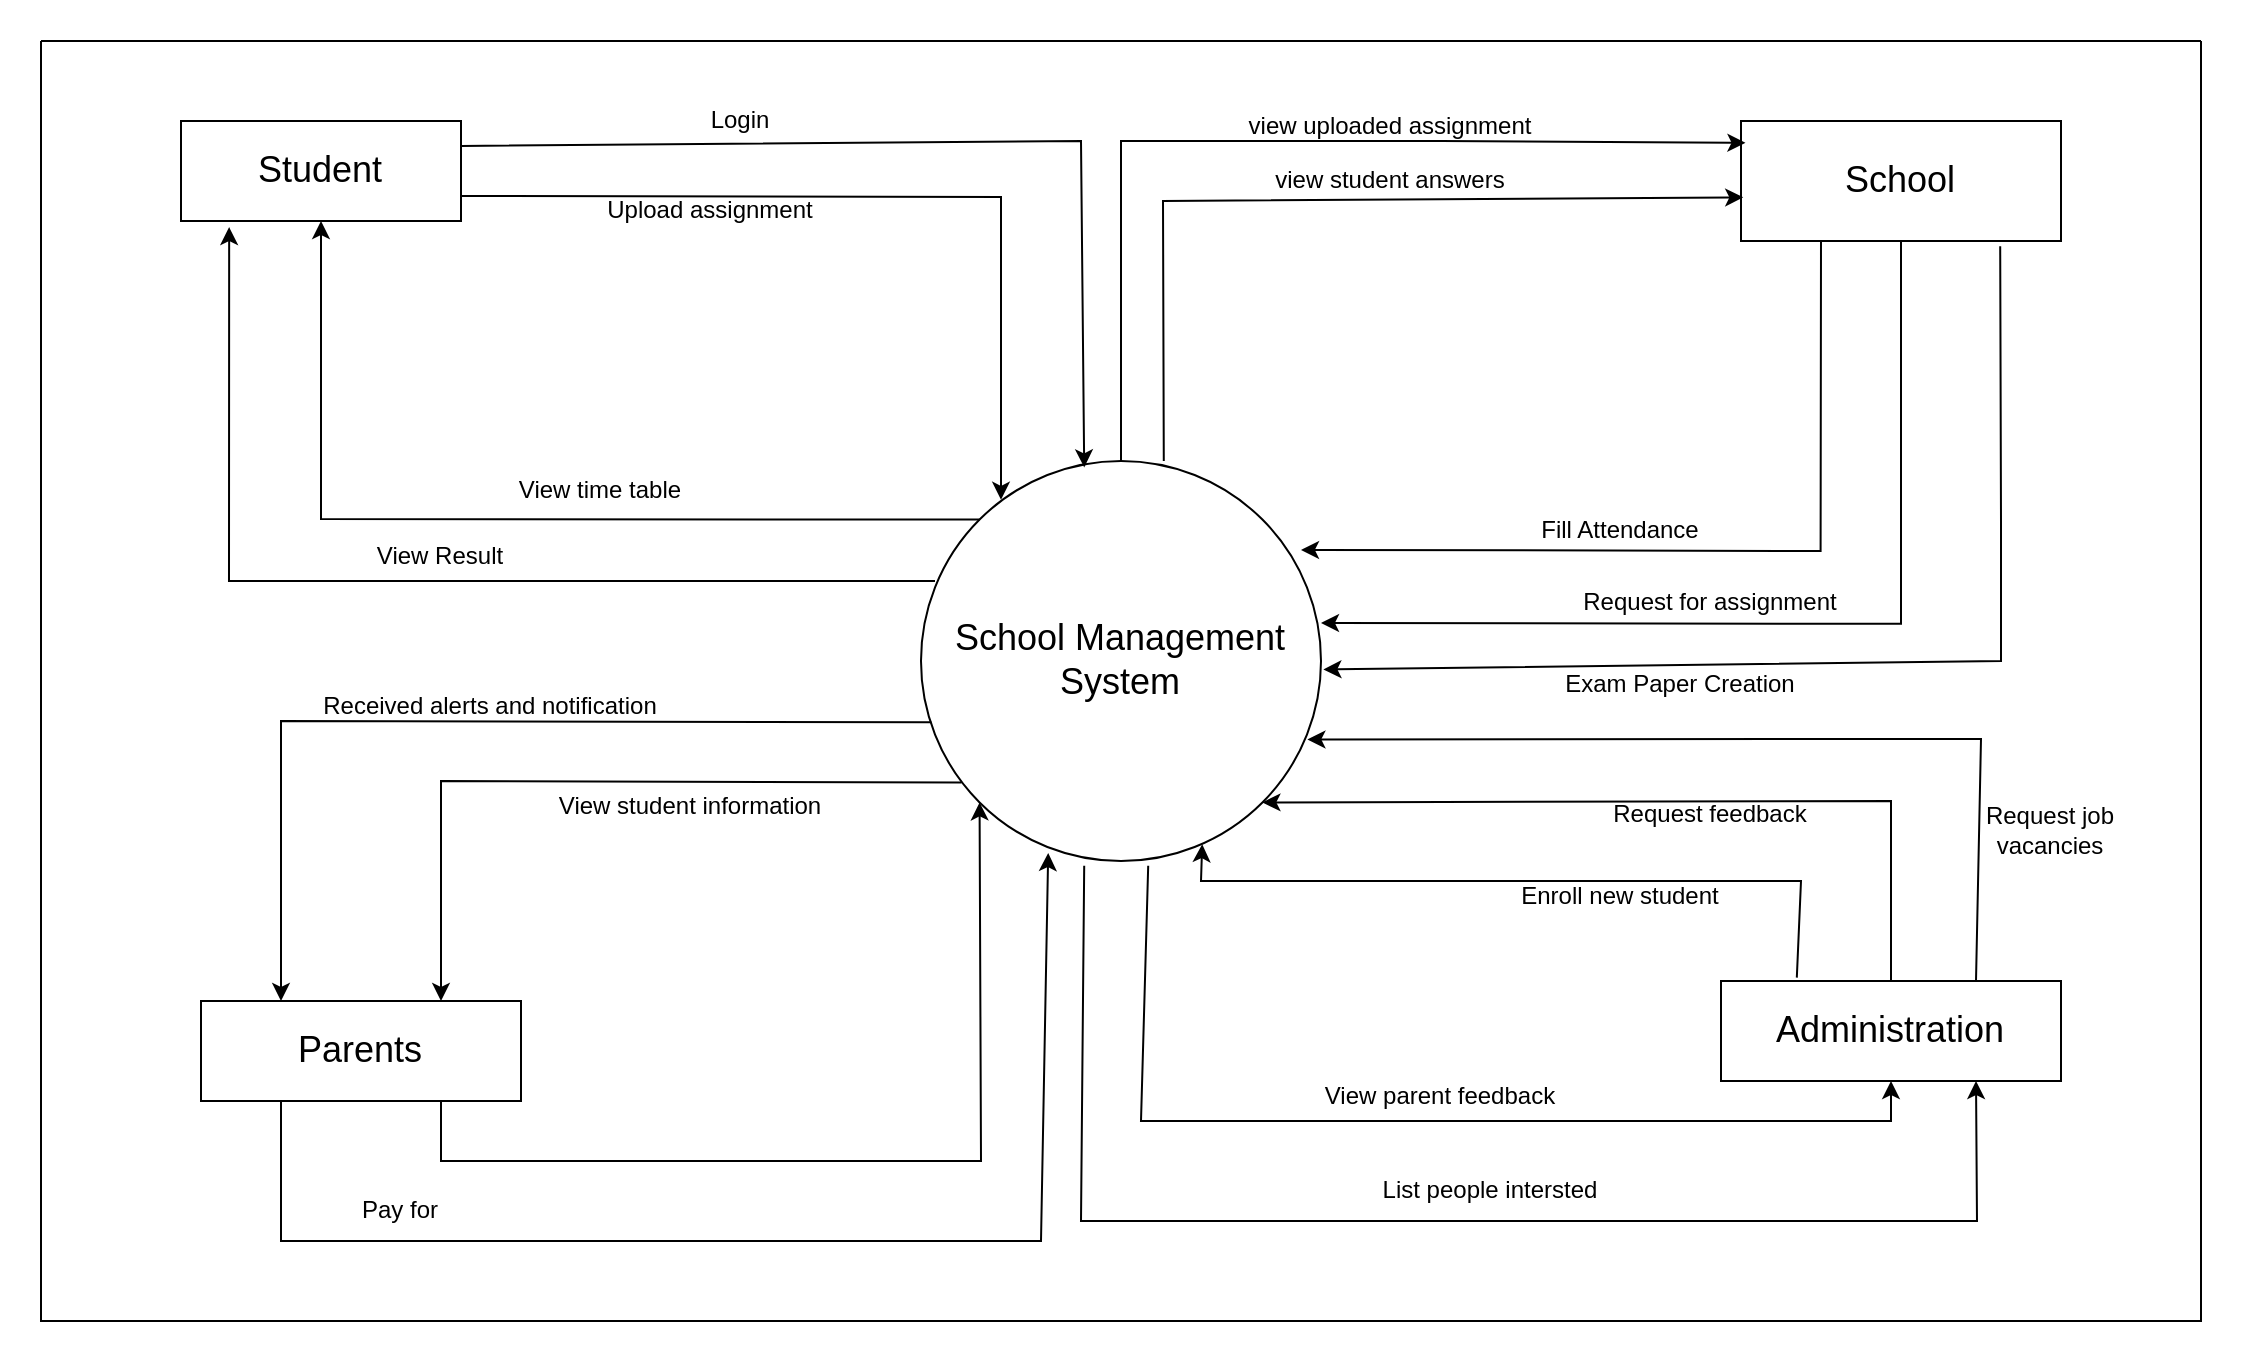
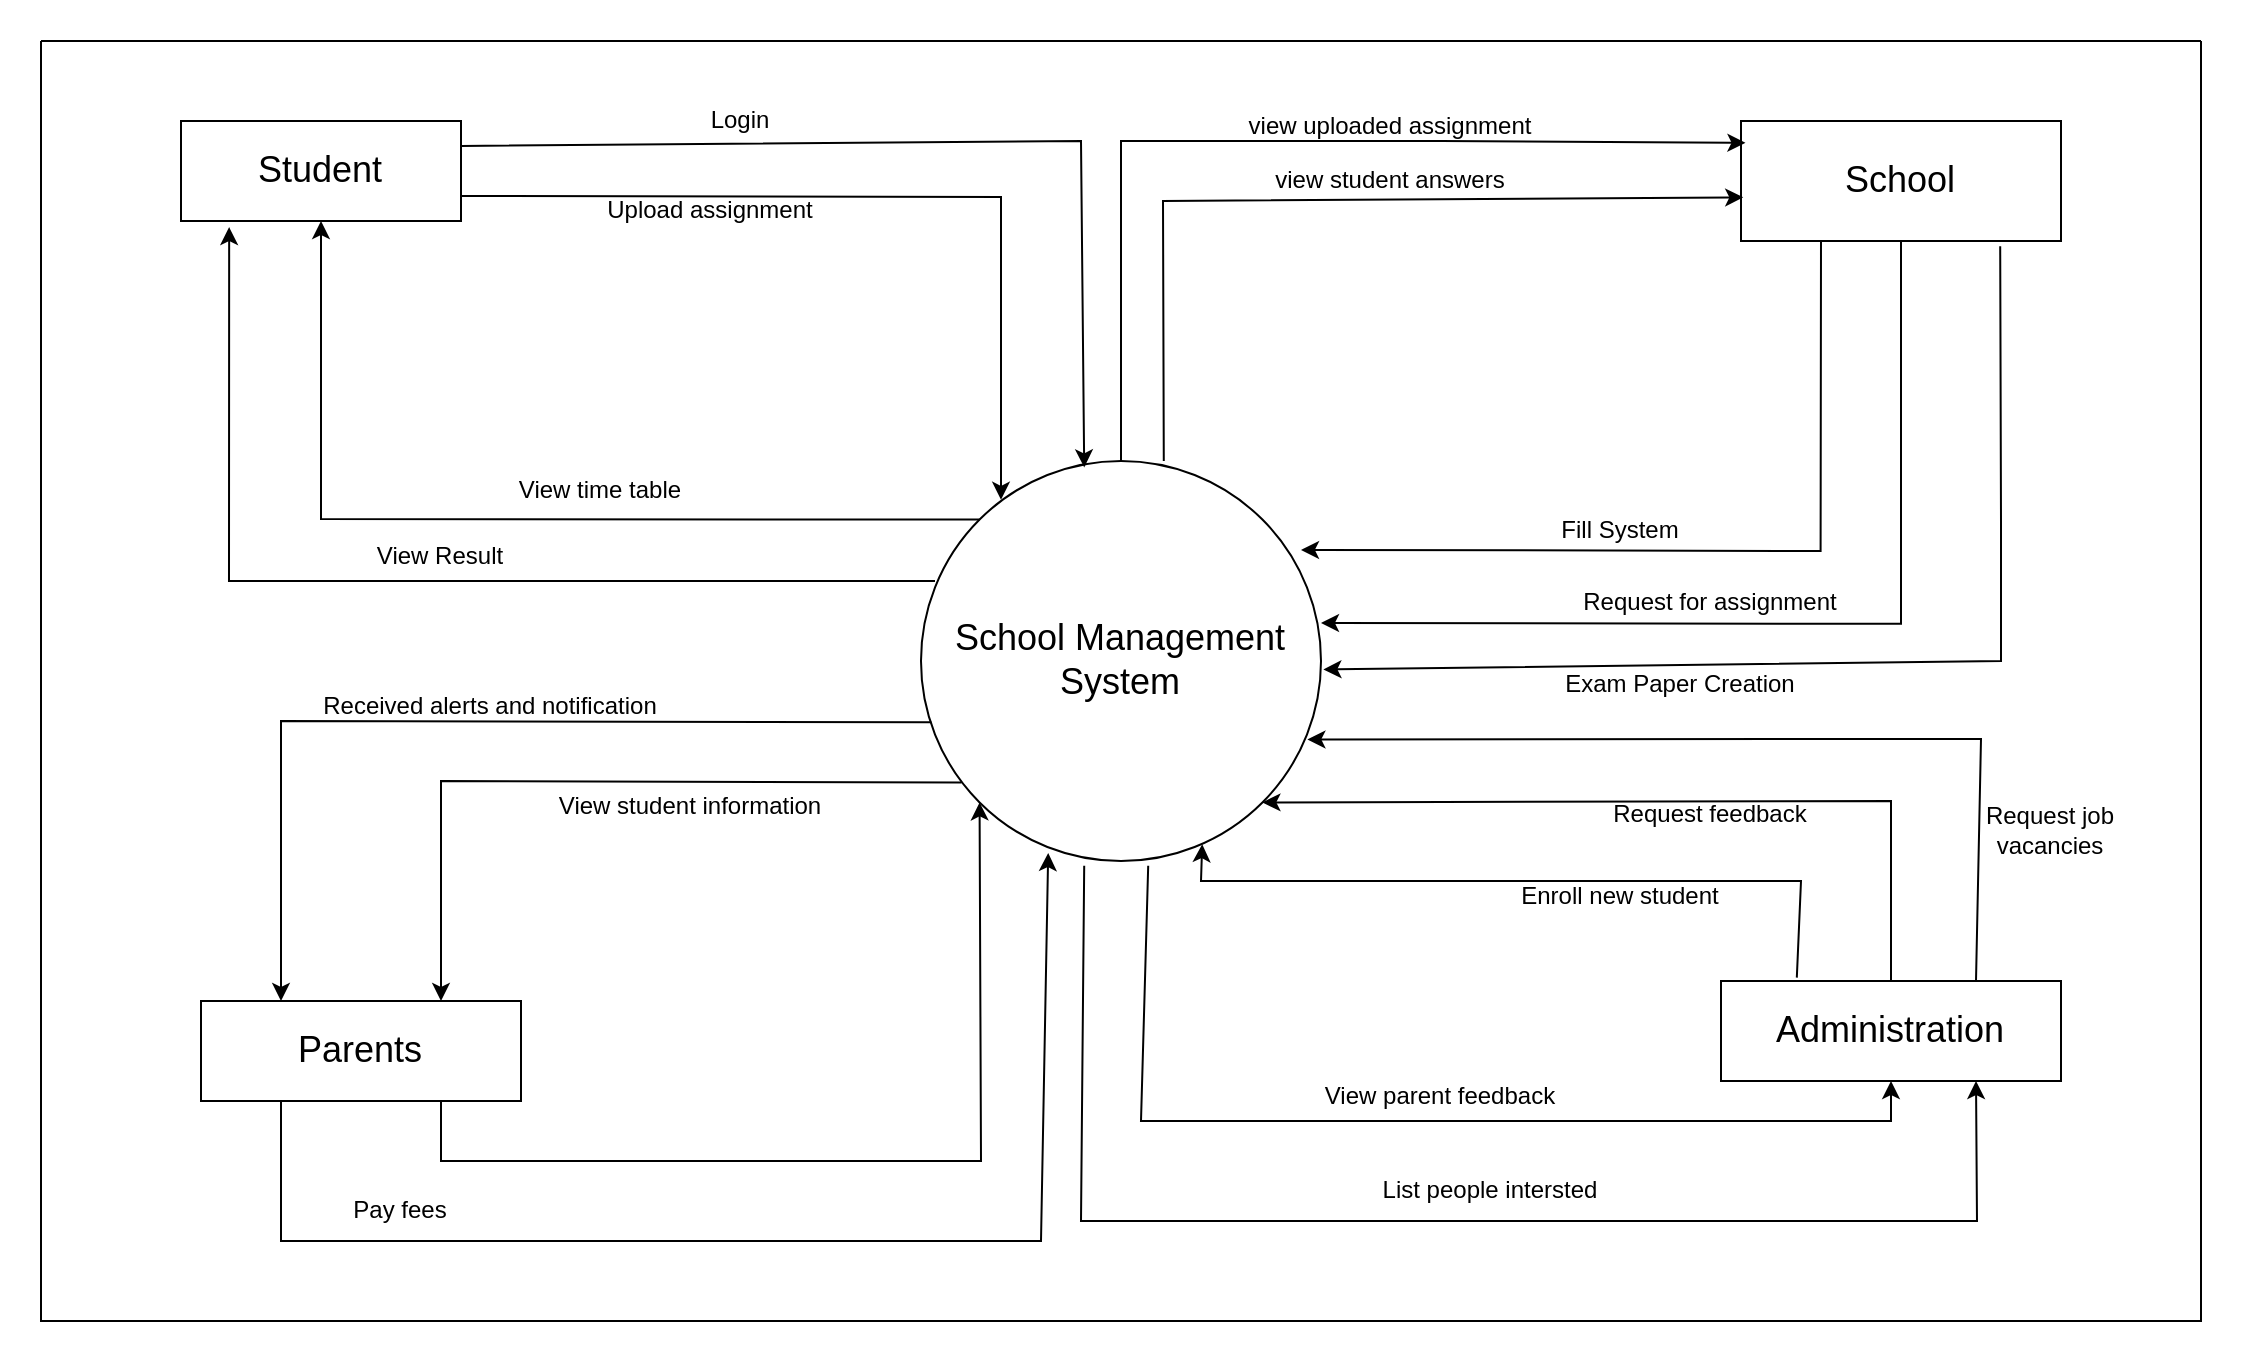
  <mxCell id="0" />
  <mxCell id="1" parent="0" />
  <mxCell id="2" value="&lt;font style=&quot;font-size: 18px;&quot;&gt;School Management System&lt;/font&gt;" style="ellipse;whiteSpace=wrap;html=1;" vertex="1" parent="1"><mxGeometry x="460" y="230" width="200" height="200" as="geometry" /></mxCell>
  <mxCell id="3" value="&lt;font style=&quot;font-size: 18px;&quot;&gt;School&lt;/font&gt;" style="rounded=0;whiteSpace=wrap;html=1;" vertex="1" parent="1"><mxGeometry x="870" y="60" width="160" height="60" as="geometry" /></mxCell>
  <mxCell id="4" value="" style="endArrow=classic;html=1;rounded=0;exitX=0.5;exitY=0;exitDx=0;exitDy=0;entryX=0.014;entryY=0.182;entryDx=0;entryDy=0;entryPerimeter=0;" edge="1" parent="1" source="2" target="3"><mxGeometry width="50" height="50" relative="1" as="geometry"><mxPoint x="650" y="170" as="sourcePoint" /><mxPoint x="700" y="120" as="targetPoint" /><Array as="points"><mxPoint x="560" y="70" /><mxPoint x="720" y="70" /></Array></mxGeometry></mxCell>
  <mxCell id="5" value="" style="endArrow=classic;html=1;rounded=0;exitX=0.607;exitY=0;exitDx=0;exitDy=0;exitPerimeter=0;entryX=0.007;entryY=0.636;entryDx=0;entryDy=0;entryPerimeter=0;" edge="1" parent="1" source="2" target="3"><mxGeometry width="50" height="50" relative="1" as="geometry"><mxPoint x="670" y="210" as="sourcePoint" /><mxPoint x="720" y="160" as="targetPoint" /><Array as="points"><mxPoint x="581" y="100" /></Array></mxGeometry></mxCell>
- <mxCell id="6" value="Fill Attendance" style="text;strokeColor=none;align=center;fillColor=none;html=1;verticalAlign=middle;whiteSpace=wrap;rounded=0;" vertex="1" parent="1"><mxGeometry x="755" y="250" width="110" height="30" as="geometry" /></mxCell>
+ <mxCell id="6" value="Fill System" style="text;strokeColor=none;align=center;fillColor=none;html=1;verticalAlign=middle;whiteSpace=wrap;rounded=0;" vertex="1" parent="1"><mxGeometry x="755" y="250" width="110" height="30" as="geometry" /></mxCell>
  <mxCell id="7" value="Exam Paper Creation" style="text;strokeColor=none;align=center;fillColor=none;html=1;verticalAlign=middle;whiteSpace=wrap;rounded=0;" vertex="1" parent="1"><mxGeometry x="770" y="327" width="140" height="30" as="geometry" /></mxCell>
  <mxCell id="8" value="Request for assignment" style="text;strokeColor=none;align=center;fillColor=none;html=1;verticalAlign=middle;whiteSpace=wrap;rounded=0;" vertex="1" parent="1"><mxGeometry x="790" y="286" width="130" height="30" as="geometry" /></mxCell>
  <mxCell id="9" value="view student answers" style="text;strokeColor=none;align=center;fillColor=none;html=1;verticalAlign=middle;whiteSpace=wrap;rounded=0;" vertex="1" parent="1"><mxGeometry x="635" y="75" width="120" height="30" as="geometry" /></mxCell>
  <mxCell id="10" value="view uploaded assignment" style="text;strokeColor=none;align=center;fillColor=none;html=1;verticalAlign=middle;whiteSpace=wrap;rounded=0;" vertex="1" parent="1"><mxGeometry x="620" y="48" width="150" height="30" as="geometry" /></mxCell>
  <mxCell id="11" value="" style="endArrow=classic;html=1;rounded=0;entryX=1.001;entryY=0.463;entryDx=0;entryDy=0;entryPerimeter=0;" edge="1" parent="1"><mxGeometry width="50" height="50" relative="1" as="geometry"><mxPoint x="910" y="120" as="sourcePoint" /><mxPoint x="650" y="274.45" as="targetPoint" /><Array as="points"><mxPoint x="909.8" y="275" /></Array></mxGeometry></mxCell>
  <mxCell id="12" value="" style="endArrow=classic;html=1;rounded=0;" edge="1" parent="1"><mxGeometry width="50" height="50" relative="1" as="geometry"><mxPoint x="950" y="120" as="sourcePoint" /><mxPoint x="660" y="311" as="targetPoint" /><Array as="points"><mxPoint x="950" y="222.42" /><mxPoint x="950" y="311.42" /></Array></mxGeometry></mxCell>
  <mxCell id="13" value="" style="endArrow=classic;html=1;rounded=0;exitX=0.81;exitY=1.043;exitDx=0;exitDy=0;exitPerimeter=0;entryX=1.006;entryY=0.521;entryDx=0;entryDy=0;entryPerimeter=0;" edge="1" parent="1" source="3" target="2"><mxGeometry width="50" height="50" relative="1" as="geometry"><mxPoint x="944" y="150" as="sourcePoint" /><mxPoint x="645" y="356" as="targetPoint" /><Array as="points"><mxPoint x="1000" y="260" /><mxPoint x="1000" y="330" /></Array></mxGeometry></mxCell>
  <mxCell id="14" value="&lt;font style=&quot;font-size: 18px;&quot;&gt;Administration&lt;/font&gt;" style="rounded=0;whiteSpace=wrap;html=1;" vertex="1" parent="1"><mxGeometry x="860" y="490" width="170" height="50" as="geometry" /></mxCell>
  <mxCell id="15" value="" style="endArrow=classic;html=1;rounded=0;exitX=0.75;exitY=0;exitDx=0;exitDy=0;entryX=0.966;entryY=0.696;entryDx=0;entryDy=0;entryPerimeter=0;" edge="1" parent="1" source="14" target="2"><mxGeometry width="50" height="50" relative="1" as="geometry"><mxPoint x="540" y="480" as="sourcePoint" /><mxPoint x="590" y="430" as="targetPoint" /><Array as="points"><mxPoint x="990" y="369" /></Array></mxGeometry></mxCell>
  <mxCell id="16" value="" style="endArrow=classic;html=1;rounded=0;exitX=0.5;exitY=0;exitDx=0;exitDy=0;entryX=1;entryY=1;entryDx=0;entryDy=0;" edge="1" parent="1" source="14" target="2"><mxGeometry width="50" height="50" relative="1" as="geometry"><mxPoint x="540" y="480" as="sourcePoint" /><mxPoint x="590" y="430" as="targetPoint" /><Array as="points"><mxPoint x="945" y="400" /></Array></mxGeometry></mxCell>
  <mxCell id="17" value="" style="endArrow=classic;html=1;rounded=0;exitX=0.223;exitY=-0.034;exitDx=0;exitDy=0;exitPerimeter=0;entryX=0.703;entryY=0.958;entryDx=0;entryDy=0;entryPerimeter=0;" edge="1" parent="1" source="14" target="2"><mxGeometry width="50" height="50" relative="1" as="geometry"><mxPoint x="790" y="460" as="sourcePoint" /><mxPoint x="840" y="410" as="targetPoint" /><Array as="points"><mxPoint x="900" y="440" /><mxPoint x="600" y="440" /></Array></mxGeometry></mxCell>
  <mxCell id="18" value="Request job vacancies" style="text;strokeColor=none;align=center;fillColor=none;html=1;verticalAlign=middle;whiteSpace=wrap;rounded=0;" vertex="1" parent="1"><mxGeometry x="990" y="400" width="70" height="30" as="geometry" /></mxCell>
  <mxCell id="19" value="Request feedback" style="text;strokeColor=none;align=center;fillColor=none;html=1;verticalAlign=middle;whiteSpace=wrap;rounded=0;" vertex="1" parent="1"><mxGeometry x="735" y="392" width="240" height="30" as="geometry" /></mxCell>
  <mxCell id="20" value="Enroll new student" style="text;strokeColor=none;align=center;fillColor=none;html=1;verticalAlign=middle;whiteSpace=wrap;rounded=0;" vertex="1" parent="1"><mxGeometry x="720" y="433" width="180" height="30" as="geometry" /></mxCell>
  <mxCell id="21" value="" style="endArrow=classic;html=1;rounded=0;entryX=0.75;entryY=1;entryDx=0;entryDy=0;exitX=0.408;exitY=1.012;exitDx=0;exitDy=0;exitPerimeter=0;" edge="1" parent="1" source="2" target="14"><mxGeometry width="50" height="50" relative="1" as="geometry"><mxPoint x="560" y="330" as="sourcePoint" /><mxPoint x="610" y="280" as="targetPoint" /><Array as="points"><mxPoint x="540" y="610" /><mxPoint x="988" y="610" /></Array></mxGeometry></mxCell>
  <mxCell id="22" value="" style="endArrow=classic;html=1;rounded=0;exitX=0.568;exitY=1.012;exitDx=0;exitDy=0;entryX=0.5;entryY=1;entryDx=0;entryDy=0;exitPerimeter=0;" edge="1" parent="1" source="2" target="14"><mxGeometry width="50" height="50" relative="1" as="geometry"><mxPoint x="550" y="450" as="sourcePoint" /><mxPoint x="600" y="400" as="targetPoint" /><Array as="points"><mxPoint x="570" y="560" /><mxPoint x="945" y="560" /></Array></mxGeometry></mxCell>
  <mxCell id="23" value="View parent feedback" style="text;strokeColor=none;align=center;fillColor=none;html=1;verticalAlign=middle;whiteSpace=wrap;rounded=0;" vertex="1" parent="1"><mxGeometry x="650" y="533" width="140" height="30" as="geometry" /></mxCell>
  <mxCell id="24" value="List people intersted" style="text;strokeColor=none;align=center;fillColor=none;html=1;verticalAlign=middle;whiteSpace=wrap;rounded=0;" vertex="1" parent="1"><mxGeometry x="680" y="580" width="130" height="30" as="geometry" /></mxCell>
  <mxCell id="25" value="&lt;font style=&quot;font-size: 18px;&quot;&gt;Parents&lt;/font&gt;" style="rounded=0;whiteSpace=wrap;html=1;" vertex="1" parent="1"><mxGeometry x="100" y="500" width="160" height="50" as="geometry" /></mxCell>
  <mxCell id="26" value="" style="endArrow=classic;html=1;rounded=0;entryX=0.25;entryY=0;entryDx=0;entryDy=0;exitX=0.026;exitY=0.653;exitDx=0;exitDy=0;exitPerimeter=0;" edge="1" parent="1" source="2" target="25"><mxGeometry width="50" height="50" relative="1" as="geometry"><mxPoint x="460" y="360" as="sourcePoint" /><mxPoint x="350" y="340" as="targetPoint" /><Array as="points"><mxPoint x="140" y="360" /></Array></mxGeometry></mxCell>
  <mxCell id="27" value="" style="endArrow=classic;html=1;rounded=0;entryX=0.75;entryY=0;entryDx=0;entryDy=0;exitX=0.101;exitY=0.804;exitDx=0;exitDy=0;exitPerimeter=0;" edge="1" parent="1" source="2" target="25"><mxGeometry width="50" height="50" relative="1" as="geometry"><mxPoint x="270" y="440" as="sourcePoint" /><mxPoint x="320" y="390" as="targetPoint" /><Array as="points"><mxPoint y="390" x="220" /></Array></mxGeometry></mxCell>
- <mxCell id="28" value="Pay for" style="text;strokeColor=none;align=center;fillColor=none;html=1;verticalAlign=middle;whiteSpace=wrap;rounded=0;" vertex="1" parent="1"><mxGeometry x="170" y="590" width="60" height="30" as="geometry" /></mxCell>
+ <mxCell id="28" value="Pay fees" style="text;strokeColor=none;align=center;fillColor=none;html=1;verticalAlign=middle;whiteSpace=wrap;rounded=0;" vertex="1" parent="1"><mxGeometry x="170" y="590" width="60" height="30" as="geometry" /></mxCell>
  <mxCell id="29" value="" style="endArrow=classic;html=1;rounded=0;exitX=0.75;exitY=1;exitDx=0;exitDy=0;entryX=0;entryY=1;entryDx=0;entryDy=0;" edge="1" parent="1" source="25" target="2"><mxGeometry width="50" height="50" relative="1" as="geometry"><mxPoint x="410" y="510" as="sourcePoint" /><mxPoint x="460" y="460" as="targetPoint" /><Array as="points"><mxPoint y="580" x="220" /><mxPoint x="490" y="580" /></Array></mxGeometry></mxCell>
  <mxCell id="30" value="" style="endArrow=classic;html=1;rounded=0;entryX=0.318;entryY=0.98;entryDx=0;entryDy=0;entryPerimeter=0;exitX=0.25;exitY=1;exitDx=0;exitDy=0;" edge="1" parent="1" source="25" target="2"><mxGeometry width="50" height="50" relative="1" as="geometry"><mxPoint x="410" y="510" as="sourcePoint" /><mxPoint x="460" y="460" as="targetPoint" /><Array as="points"><mxPoint x="140" y="620" /><mxPoint x="520" y="620" /></Array></mxGeometry></mxCell>
  <mxCell id="31" value="Received alerts and notification" style="text;strokeColor=none;align=center;fillColor=none;html=1;verticalAlign=middle;whiteSpace=wrap;rounded=0;" vertex="1" parent="1"><mxGeometry x="120" y="338" width="250" height="30" as="geometry" /></mxCell>
  <mxCell id="32" value="View student information" style="text;strokeColor=none;align=center;fillColor=none;html=1;verticalAlign=middle;whiteSpace=wrap;rounded=0;" vertex="1" parent="1"><mxGeometry x="260" y="388" width="170" height="30" as="geometry" /></mxCell>
  <mxCell id="33" value="" style="endArrow=classic;html=1;rounded=0;entryX=0.408;entryY=0.016;entryDx=0;entryDy=0;entryPerimeter=0;exitX=1;exitY=0.25;exitDx=0;exitDy=0;" edge="1" parent="1" source="34" target="2"><mxGeometry width="50" height="50" relative="1" as="geometry"><mxPoint x="330" y="80" as="sourcePoint" /><mxPoint x="440" y="320" as="targetPoint" /><Array as="points"><mxPoint x="540" y="70" /></Array></mxGeometry></mxCell>
  <mxCell id="34" value="&lt;font style=&quot;font-size: 18px;&quot;&gt;Student&lt;/font&gt;" style="rounded=0;whiteSpace=wrap;html=1;" vertex="1" parent="1"><mxGeometry x="90" y="60" width="140" height="50" as="geometry" /></mxCell>
  <mxCell id="35" value="" style="endArrow=classic;html=1;rounded=0;entryX=0.2;entryY=0.097;entryDx=0;entryDy=0;entryPerimeter=0;exitX=1;exitY=0.75;exitDx=0;exitDy=0;" edge="1" parent="1" source="34" target="2"><mxGeometry width="50" height="50" relative="1" as="geometry"><mxPoint x="400" y="170" as="sourcePoint" /><mxPoint x="450" y="120" as="targetPoint" /><Array as="points"><mxPoint x="500" y="98" /></Array></mxGeometry></mxCell>
  <mxCell id="36" value="" style="endArrow=classic;html=1;rounded=0;entryX=0.5;entryY=1;entryDx=0;entryDy=0;exitX=0;exitY=0;exitDx=0;exitDy=0;" edge="1" parent="1" source="2" target="34"><mxGeometry width="50" height="50" relative="1" as="geometry"><mxPoint x="310" y="260" as="sourcePoint" /><mxPoint x="160" y="120" as="targetPoint" /><Array as="points"><mxPoint x="160" y="259" /></Array></mxGeometry></mxCell>
  <mxCell id="37" value="" style="endArrow=classic;html=1;rounded=0;exitX=0.035;exitY=0.3;exitDx=0;exitDy=0;exitPerimeter=0;entryX=0.172;entryY=1.061;entryDx=0;entryDy=0;entryPerimeter=0;" edge="1" parent="1" source="2" target="34"><mxGeometry width="50" height="50" relative="1" as="geometry"><mxPoint x="310" y="260" as="sourcePoint" /><mxPoint x="360" y="210" as="targetPoint" /><Array as="points"><mxPoint x="114" y="290" /></Array></mxGeometry></mxCell>
  <mxCell id="38" value="Login" style="text;strokeColor=none;align=center;fillColor=none;html=1;verticalAlign=middle;whiteSpace=wrap;rounded=0;" vertex="1" parent="1"><mxGeometry x="340" y="45" width="60" height="30" as="geometry" /></mxCell>
  <mxCell id="39" value="Upload assignment" style="text;strokeColor=none;align=center;fillColor=none;html=1;verticalAlign=middle;whiteSpace=wrap;rounded=0;" vertex="1" parent="1"><mxGeometry x="290" y="90" width="130" height="30" as="geometry" /></mxCell>
  <mxCell id="40" value="View time table" style="text;strokeColor=none;align=center;fillColor=none;html=1;verticalAlign=middle;whiteSpace=wrap;rounded=0;" vertex="1" parent="1"><mxGeometry x="250" y="230" width="100" height="30" as="geometry" /></mxCell>
  <mxCell id="41" value="View Result" style="text;strokeColor=none;align=center;fillColor=none;html=1;verticalAlign=middle;whiteSpace=wrap;rounded=0;" vertex="1" parent="1"><mxGeometry x="160" y="263" width="120" height="30" as="geometry" /></mxCell>
  <mxCell id="42" value="" style="swimlane;startSize=0;" vertex="1" parent="1"><mxGeometry x="20" y="20" width="1080" height="640" as="geometry" /></mxCell>
